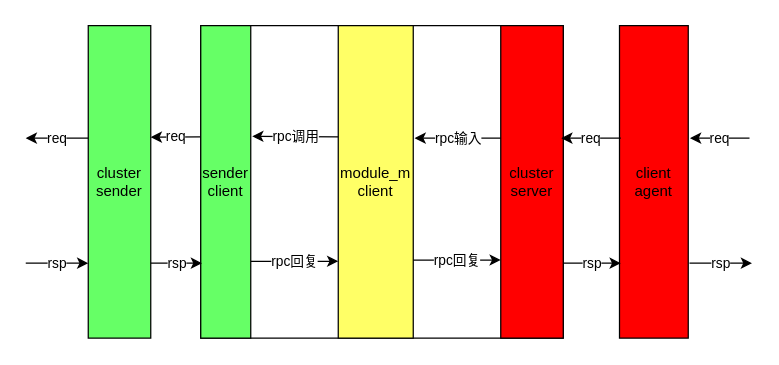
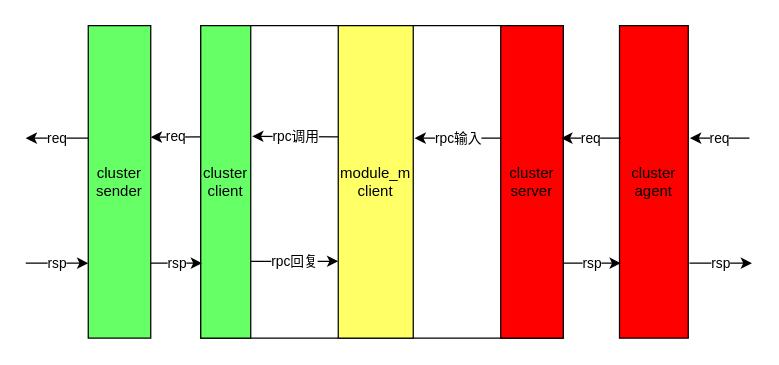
  <mxCell id="0" />
  <mxCell id="1" parent="0" />
  <mxCell id="2" value="" style="rounded=0;whiteSpace=wrap;html=1;" vertex="1" parent="1"><mxGeometry x="160" y="20" width="290" height="250" as="geometry" /></mxCell>
  <mxCell id="3" value="cluster&lt;br&gt;server" style="rounded=0;whiteSpace=wrap;html=1;fillColor=#FF0000;" vertex="1" parent="1"><mxGeometry x="400" y="20" width="50" height="250" as="geometry" /></mxCell>
  <mxCell id="4" value="module_m&lt;br&gt;client" style="rounded=0;whiteSpace=wrap;html=1;fillColor=#FFFF66;" vertex="1" parent="1"><mxGeometry x="270" y="20" width="60" height="250" as="geometry" /></mxCell>
  <mxCell id="5" value="rpc输入" style="endArrow=classic;html=1;rounded=0;entryX=1.018;entryY=0.36;entryDx=0;entryDy=0;entryPerimeter=0;" edge="1" parent="1" target="4"><mxGeometry width="50" height="50" relative="1" as="geometry"><mxPoint x="400" y="110" as="sourcePoint" /><mxPoint x="450" y="60" as="targetPoint" /></mxGeometry></mxCell>
- <mxCell id="6" value="rpc回复" style="endArrow=classic;html=1;rounded=0;entryX=0;entryY=0.75;entryDx=0;entryDy=0;exitX=1;exitY=0.75;exitDx=0;exitDy=0;" edge="1" parent="1" source="4" target="3"><mxGeometry width="50" height="50" relative="1" as="geometry"><mxPoint x="330" y="200" as="sourcePoint" /><mxPoint x="380" y="150" as="targetPoint" /></mxGeometry></mxCell>
- <mxCell id="7" value="client&lt;br style=&quot;border-color: var(--border-color);&quot;&gt;agent" style="rounded=0;whiteSpace=wrap;html=1;fillColor=#FF0000;shadow=0;" vertex="1" parent="1"><mxGeometry x="495" y="20" width="55" height="250" as="geometry" /></mxCell>
+ <mxCell id="7" value="cluster&lt;br style=&quot;border-color: var(--border-color);&quot;&gt;agent" style="rounded=0;whiteSpace=wrap;html=1;fillColor=#FF0000;shadow=0;" vertex="1" parent="1"><mxGeometry x="495" y="20" width="55" height="250" as="geometry" /></mxCell>
  <mxCell id="8" value="rsp" style="endArrow=classic;html=1;rounded=0;fillColor=#FF0000;" edge="1" parent="1"><mxGeometry width="50" height="50" relative="1" as="geometry"><mxPoint x="450" y="210" as="sourcePoint" /><mxPoint x="496" y="210" as="targetPoint" /></mxGeometry></mxCell>
  <mxCell id="9" value="rpc调用" style="endArrow=classic;html=1;rounded=0;entryX=1.03;entryY=0.35;entryDx=0;entryDy=0;entryPerimeter=0;" edge="1" parent="1"><mxGeometry width="50" height="50" relative="1" as="geometry"><mxPoint x="270" y="109" as="sourcePoint" /><mxPoint x="201.2" y="108.5" as="targetPoint" /></mxGeometry></mxCell>
  <mxCell id="10" value="req" style="endArrow=classic;html=1;rounded=0;entryX=1;entryY=0.5;entryDx=0;entryDy=0;" edge="1" parent="1"><mxGeometry width="50" height="50" relative="1" as="geometry"><mxPoint x="160" y="109" as="sourcePoint" /><mxPoint x="120" y="109.25" as="targetPoint" /></mxGeometry></mxCell>
  <mxCell id="11" value="rpc回复" style="endArrow=classic;html=1;rounded=0;entryX=0;entryY=0.75;entryDx=0;entryDy=0;exitX=1;exitY=0.75;exitDx=0;exitDy=0;" edge="1" parent="1"><mxGeometry width="50" height="50" relative="1" as="geometry"><mxPoint x="200" y="208.5" as="sourcePoint" /><mxPoint x="270" y="208.5" as="targetPoint" /></mxGeometry></mxCell>
- <mxCell id="12" value="sender client" style="rounded=0;whiteSpace=wrap;html=1;fillColor=#66FF66;" vertex="1" parent="1"><mxGeometry x="160" y="20" width="40" height="250" as="geometry" /></mxCell>
+ <mxCell id="12" value="cluster client" style="rounded=0;whiteSpace=wrap;html=1;fillColor=#66FF66;" vertex="1" parent="1"><mxGeometry x="160" y="20" width="40" height="250" as="geometry" /></mxCell>
  <mxCell id="13" value="cluster sender" style="rounded=0;whiteSpace=wrap;html=1;fillColor=#66FF66;" vertex="1" parent="1"><mxGeometry x="70" y="20" width="50" height="250" as="geometry" /></mxCell>
  <mxCell id="14" value="rsp" style="endArrow=classic;html=1;rounded=0;" edge="1" parent="1"><mxGeometry width="50" height="50" relative="1" as="geometry"><mxPoint x="551" y="210" as="sourcePoint" /><mxPoint x="601" y="210" as="targetPoint" /></mxGeometry></mxCell>
  <mxCell id="15" value="req" style="endArrow=classic;html=1;rounded=0;" edge="1" parent="1"><mxGeometry width="50" height="50" relative="1" as="geometry"><mxPoint x="70" y="110" as="sourcePoint" /><mxPoint x="20" y="110" as="targetPoint" /></mxGeometry></mxCell>
  <mxCell id="16" value="rsp" style="endArrow=classic;html=1;rounded=0;" edge="1" parent="1"><mxGeometry width="50" height="50" relative="1" as="geometry"><mxPoint x="20" y="210" as="sourcePoint" /><mxPoint x="70" y="210" as="targetPoint" /></mxGeometry></mxCell>
  <mxCell id="17" value="rsp" style="endArrow=classic;html=1;rounded=0;" edge="1" parent="1"><mxGeometry width="50" height="50" relative="1" as="geometry"><mxPoint x="120" y="210" as="sourcePoint" /><mxPoint x="161" y="210" as="targetPoint" /></mxGeometry></mxCell>
  <mxCell id="18" value="req" style="endArrow=classic;html=1;rounded=0;fillColor=#FF0000;entryX=1.044;entryY=0.36;entryDx=0;entryDy=0;entryPerimeter=0;" edge="1" parent="1"><mxGeometry width="50" height="50" relative="1" as="geometry"><mxPoint x="599" y="110" as="sourcePoint" /><mxPoint x="551.42" y="110" as="targetPoint" /></mxGeometry></mxCell>
  <mxCell id="19" value="req" style="endArrow=classic;html=1;rounded=0;fillColor=#FF0000;entryX=1.044;entryY=0.36;entryDx=0;entryDy=0;entryPerimeter=0;" edge="1" parent="1"><mxGeometry width="50" height="50" relative="1" as="geometry"><mxPoint x="496" y="110" as="sourcePoint" /><mxPoint x="448.42" y="110" as="targetPoint" /></mxGeometry></mxCell>
